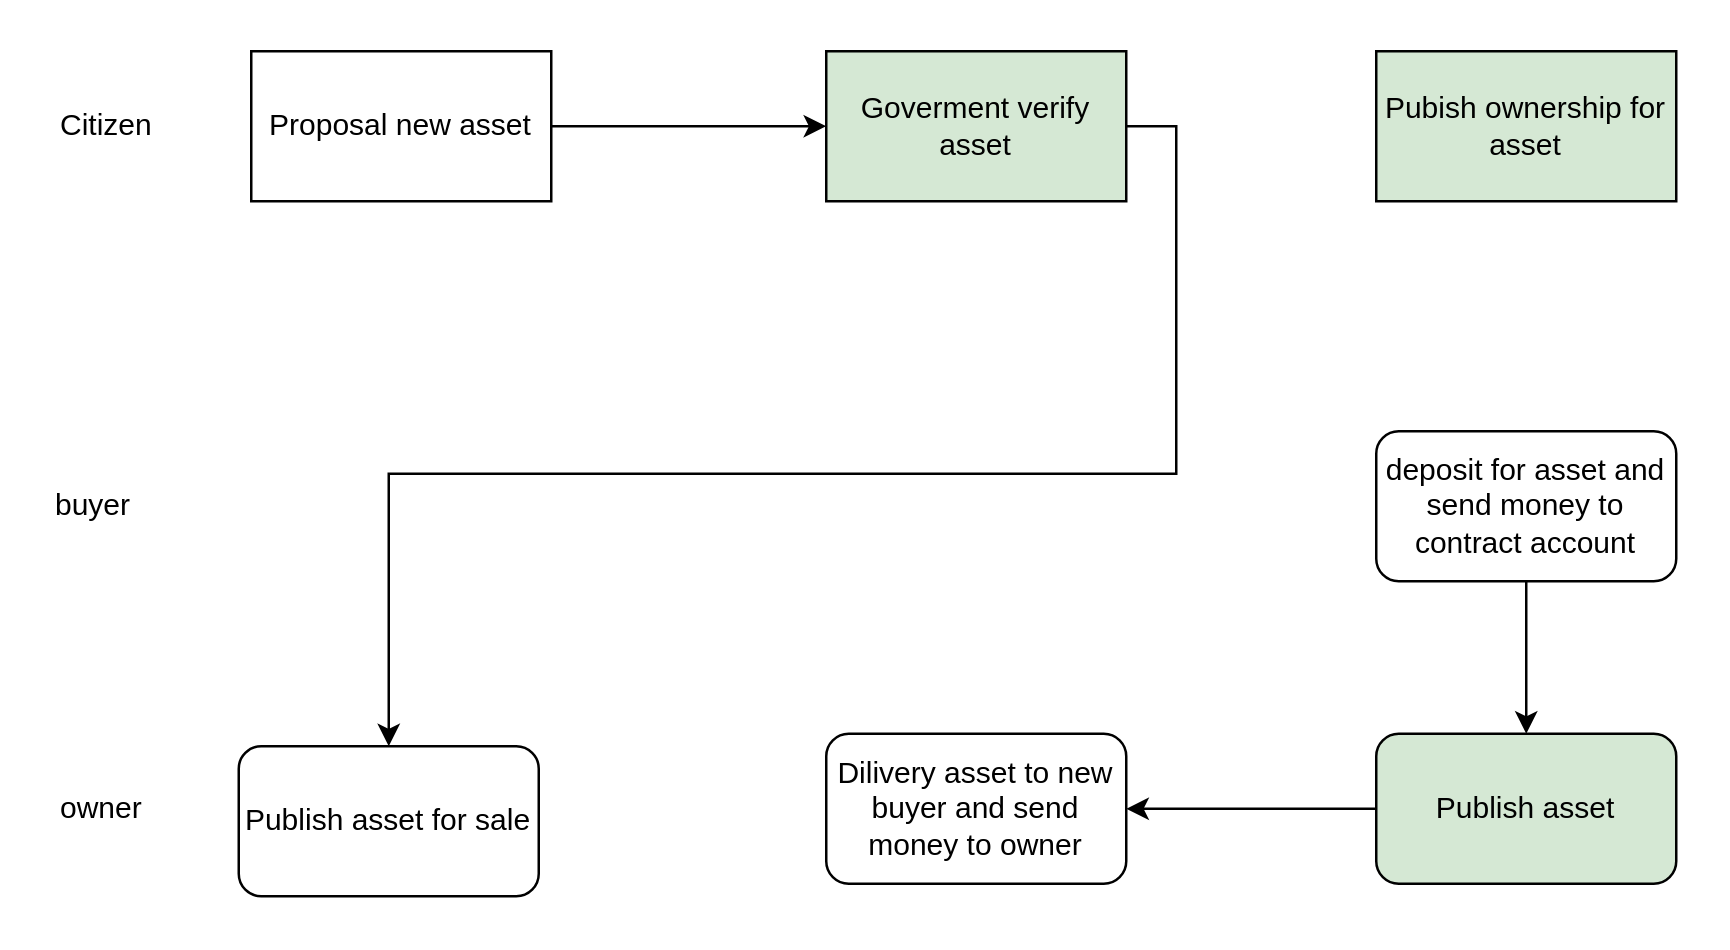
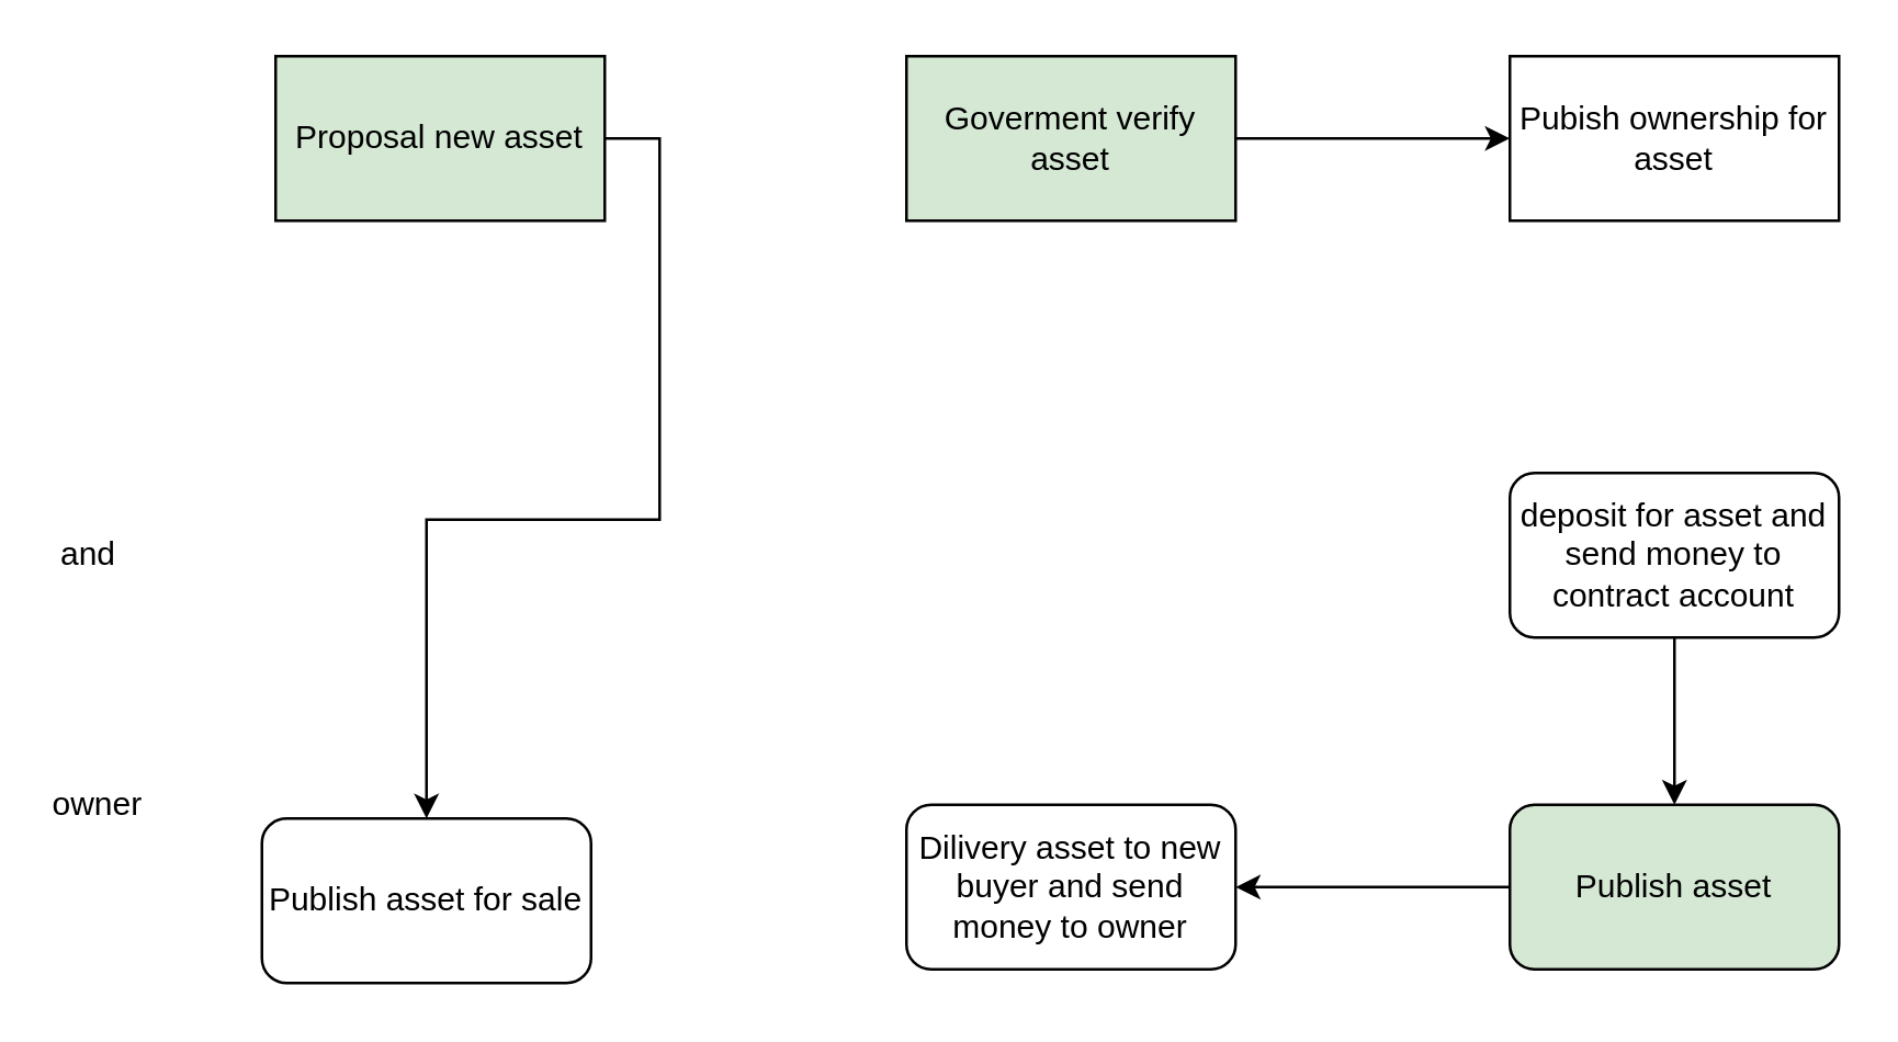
  <mxCell id="0" />
  <mxCell id="1" parent="0" />
- <mxCell id="2" style="edgeStyle=orthogonalEdgeStyle;rounded=0;orthogonalLoop=1;jettySize=auto;html=1;exitX=1;exitY=0.5;exitDx=0;exitDy=0;entryX=0;entryY=0.5;entryDx=0;entryDy=0;" edge="1" parent="1" source="3" target="6"><mxGeometry relative="1" as="geometry" /></mxCell>
- <mxCell id="3" value="Proposal new asset&lt;br&gt;" style="rounded=0;whiteSpace=wrap;html=1;" parent="1" vertex="1"><mxGeometry x="100" y="20" width="120" height="60" as="geometry" /></mxCell>
- <mxCell id="4" value="&lt;span&gt;Citizen&lt;/span&gt;" style="text;html=1;resizable=0;points=[];autosize=1;align=left;verticalAlign=top;spacingTop=-4;" parent="1" vertex="1"><mxGeometry x="22" y="40" width="50" height="20" as="geometry" /></mxCell>
- <mxCell id="5" style="edgeStyle=orthogonalEdgeStyle;rounded=0;orthogonalLoop=1;jettySize=auto;html=1;exitX=1;exitY=0.5;exitDx=0;exitDy=0;" edge="1" parent="1" source="6" target="15"><mxGeometry relative="1" as="geometry" /></mxCell>
+ <mxCell id="2" style="edgeStyle=orthogonalEdgeStyle;rounded=0;orthogonalLoop=1;jettySize=auto;html=1;exitX=1;exitY=0.5;exitDx=0;exitDy=0;" edge="1" parent="1" source="3" target="15"><mxGeometry relative="1" as="geometry" /></mxCell>
+ <mxCell id="3" value="Proposal new asset&lt;br&gt;" style="rounded=0;whiteSpace=wrap;html=1;fillColor=#d5e8d4;" parent="1" vertex="1"><mxGeometry x="100" y="20" width="120" height="60" as="geometry" /></mxCell>
+ <mxCell id="5" style="edgeStyle=orthogonalEdgeStyle;rounded=0;orthogonalLoop=1;jettySize=auto;html=1;exitX=1;exitY=0.5;exitDx=0;exitDy=0;entryX=0;entryY=0.5;entryDx=0;entryDy=0;" edge="1" parent="1" source="6" target="7"><mxGeometry relative="1" as="geometry" /></mxCell>
  <mxCell id="6" value="Goverment verify asset" style="rounded=0;whiteSpace=wrap;html=1;fillColor=#d5e8d4;" vertex="1" parent="1"><mxGeometry x="330" y="20" width="120" height="60" as="geometry" /></mxCell>
- <mxCell id="7" value="Pubish ownership for asset&lt;br&gt;" style="rounded=0;whiteSpace=wrap;html=1;fillColor=#d5e8d4;" vertex="1" parent="1"><mxGeometry x="550" y="20" width="120" height="60" as="geometry" /></mxCell>
+ <mxCell id="7" value="Pubish ownership for asset&lt;br&gt;" style="rounded=0;whiteSpace=wrap;html=1;" vertex="1" parent="1"><mxGeometry x="550" y="20" width="120" height="60" as="geometry" /></mxCell>
  <mxCell id="8" style="edgeStyle=orthogonalEdgeStyle;rounded=0;orthogonalLoop=1;jettySize=auto;html=1;exitX=0.5;exitY=1;exitDx=0;exitDy=0;entryX=0.5;entryY=0;entryDx=0;entryDy=0;" edge="1" parent="1" source="9" target="13"><mxGeometry relative="1" as="geometry" /></mxCell>
  <mxCell id="9" value="deposit for asset and send money to contract account" style="rounded=1;whiteSpace=wrap;html=1;" vertex="1" parent="1"><mxGeometry x="550" y="172" width="120" height="60" as="geometry" /></mxCell>
- <mxCell id="10" value="buyer" style="text;html=1;resizable=0;points=[];autosize=1;align=left;verticalAlign=top;spacingTop=-4;" vertex="1" parent="1"><mxGeometry x="20" y="192" width="50" height="20" as="geometry" /></mxCell>
- <mxCell id="11" value="owner" style="text;html=1;resizable=0;points=[];autosize=1;align=left;verticalAlign=top;spacingTop=-4;" vertex="1" parent="1"><mxGeometry x="22" y="313" width="50" height="20" as="geometry" /></mxCell>
+ <mxCell id="10" value="and" style="text;html=1;resizable=0;points=[];autosize=1;align=left;verticalAlign=top;spacingTop=-4;" vertex="1" parent="1"><mxGeometry x="20" y="192" width="50" height="20" as="geometry" /></mxCell>
+ <mxCell id="11" value="owner" style="text;html=1;resizable=0;points=[];autosize=1;align=left;verticalAlign=top;spacingTop=-4;" vertex="1" parent="1"><mxGeometry x="17" y="283" width="50" height="20" as="geometry" /></mxCell>
  <mxCell id="12" style="edgeStyle=orthogonalEdgeStyle;rounded=0;orthogonalLoop=1;jettySize=auto;html=1;exitX=0;exitY=0.5;exitDx=0;exitDy=0;entryX=1;entryY=0.5;entryDx=0;entryDy=0;" edge="1" parent="1" source="13" target="14"><mxGeometry relative="1" as="geometry" /></mxCell>
  <mxCell id="13" value="Publish asset" style="rounded=1;whiteSpace=wrap;html=1;fillColor=#d5e8d4;" vertex="1" parent="1"><mxGeometry x="550" y="293" width="120" height="60" as="geometry" /></mxCell>
  <mxCell id="14" value="Dilivery asset to new buyer and send money to owner" style="rounded=1;whiteSpace=wrap;html=1;" vertex="1" parent="1"><mxGeometry x="330" y="293" width="120" height="60" as="geometry" /></mxCell>
  <mxCell id="15" value="Publish asset for sale" style="rounded=1;whiteSpace=wrap;html=1;" vertex="1" parent="1"><mxGeometry x="95" y="298" width="120" height="60" as="geometry" /></mxCell>
